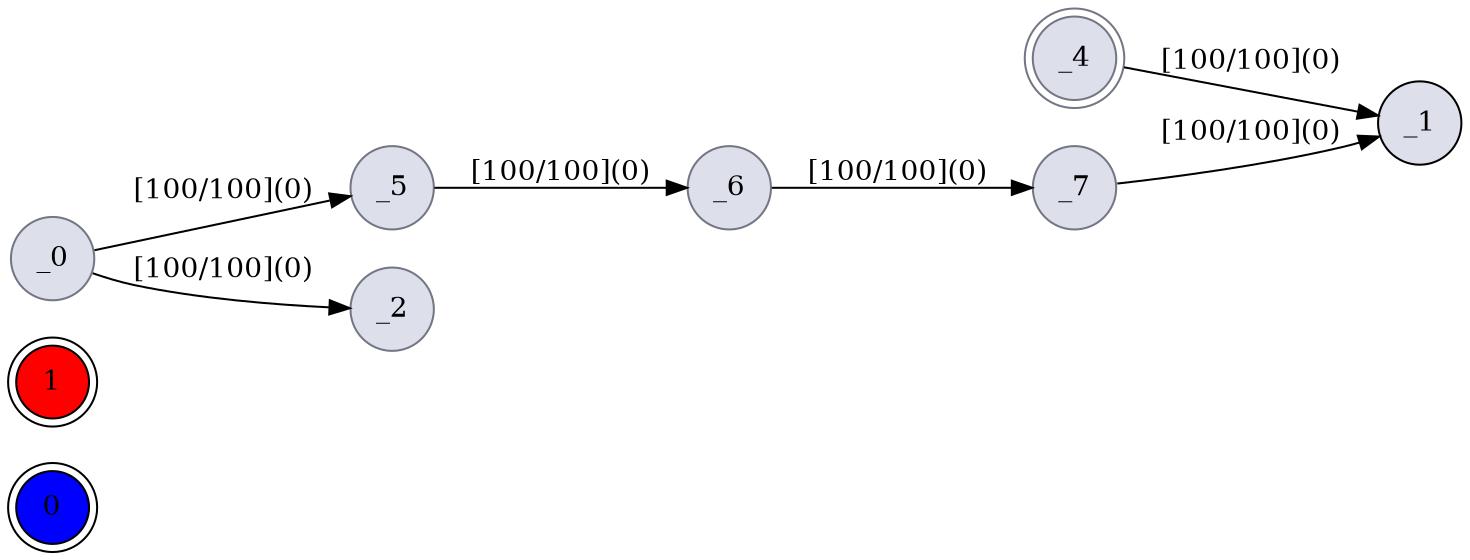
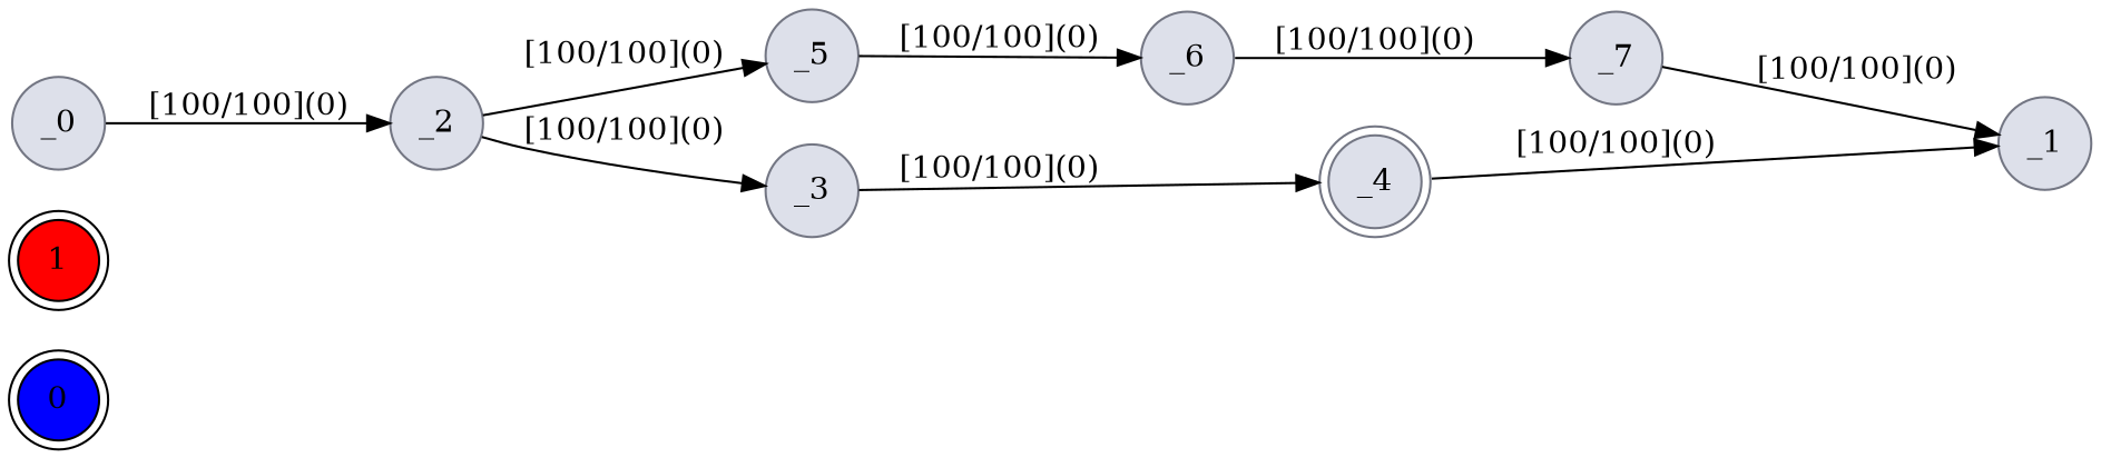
  digraph {
    rankdir=LR
    node [fillcolor="#dde0ea" shape=circle style=filled color="#737683"]
    0 [fillcolor=blue shape=doublecircle color=""]
    1 [fillcolor=red shape=doublecircle color=""]
    _4 [shape=doublecircle]
-   _1 [color=black]
+   _1
    _0
    _5
    _2
    _6
+   _3
    _7
    _4 -> _1 [label="[100/100](0)"]
-   _0 -> _5 [label="[100/100](0)"]
+   _2 -> _5 [label="[100/100](0)"]
    _0 -> _2 [label="[100/100](0)"]
    _5 -> _6 [label="[100/100](0)"]
+   _2 -> _3 [label="[100/100](0)"]
    _6 -> _7 [label="[100/100](0)"]
+   _3 -> _4 [label="[100/100](0)"]
    _7 -> _1 [label="[100/100](0)"]
  }
